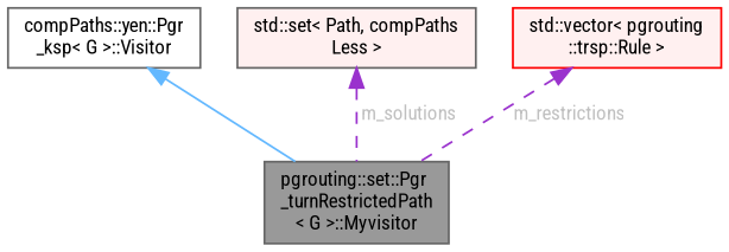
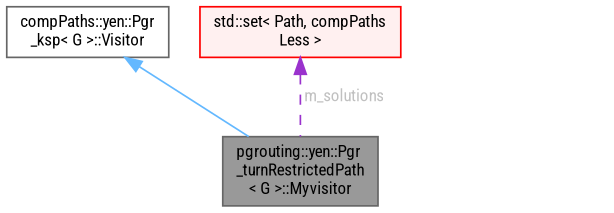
  digraph {
    fontname="Roboto Condensed"
    rankdir=TB
    node [color=gray40 fillcolor="#FFF0F0" fontname="Roboto Condensed" fontsize=10 shape=box style=filled]
    edge [color=darkorchid3 dir=back fontname="Roboto Condensed" fontsize=10 labelfontname=Helvetica labelfontsize=10 style=dashed fontcolor=grey]
-   n1 [fillcolor=grey60 fontcolor=black height=0.2 label="pgrouting::set::Pgr\l_turnRestrictedPath\l\< G \>::Myvisitor" width=0.4]
+   n1 [fillcolor=grey60 fontcolor=black height=0.2 label="pgrouting::yen::Pgr\l_turnRestrictedPath\l\< G \>::Myvisitor" width=0.4]
    n2 [fillcolor=white height=0.2 label="compPaths::yen::Pgr\l_ksp\< G \>::Visitor" width=0.4]
-   n3 [height=0.2 label="std::set\< Path, compPaths\lLess \>" width=0.4]
-   n4 [color=red height=0.2 label="std::vector\< pgrouting\l::trsp::Rule \>" width=0.4]
+   n3 [color=red height=0.2 label="std::set\< Path, compPaths\lLess \>" width=0.4]
    n2 -> n1 [color=steelblue1 style=solid fontcolor=""]
    n3 -> n1 [label=" m_solutions"]
-   n4 -> n1 [label=" m_restrictions"]
  }
